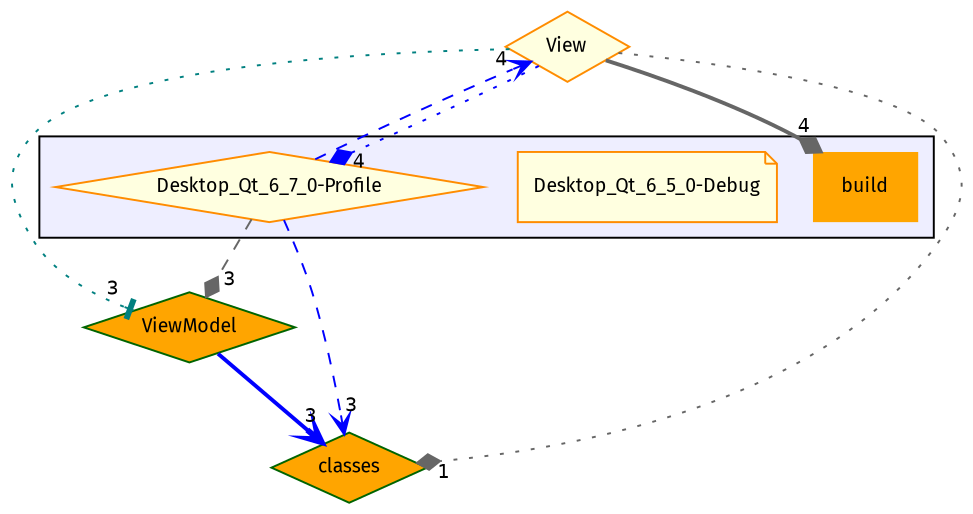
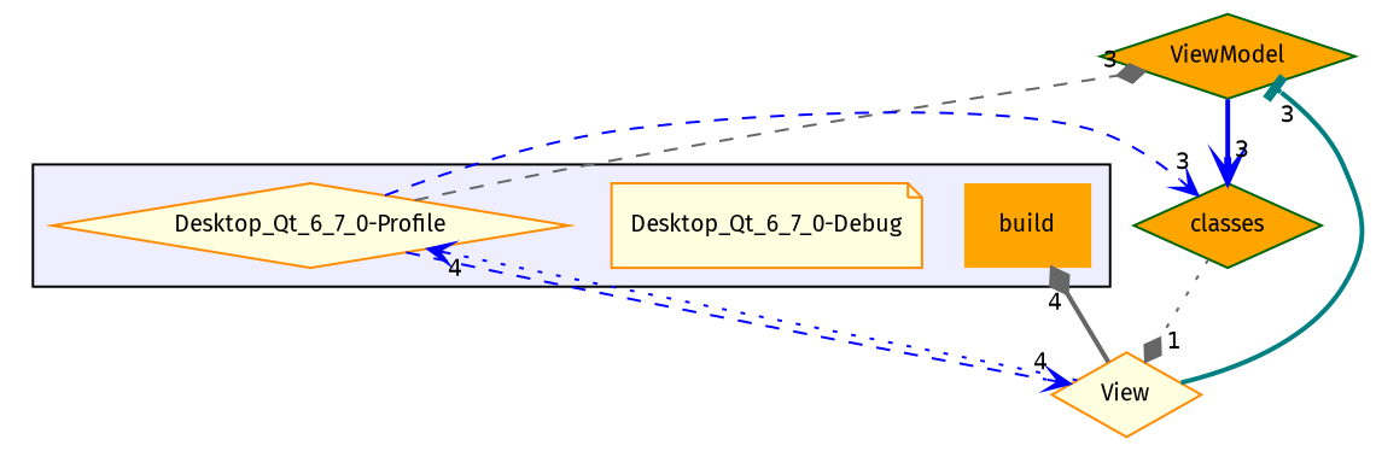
  digraph {
    compound=true
    fontname="Fira Sans"
    node [color=darkorange fillcolor=orange fontname="Fira Sans" fontsize=10 shape=diamond style=filled]
    edge [arrowhead=vee color=blue fontname="Fira Sans" headlabel=3 labeldistance=1.5 labelfontname=Helvetica labelfontsize=10 style=dashed]
    n1 [label=build shape=plaintext]
-   n2 [fillcolor=lightyellow label="Desktop_Qt_6_5_0-Debug" shape=note]
+   n2 [fillcolor=lightyellow label="Desktop_Qt_6_7_0-Debug" shape=note]
    n3 [fillcolor=lightyellow label="Desktop_Qt_6_7_0-Profile"]
    n4 [color=darkgreen label=ViewModel]
    n5 [color=darkgreen label=classes]
    n6 [fillcolor=lightyellow label=View]
    subgraph cluster_1 {
      bgcolor="#eeeeff"
      pencolor=black
      n1
      n2
      n3
    }
    n3 -> n4 [arrowhead=diamond color=gray40]
    n3 -> n5
    n3 -> n6 [headlabel=4]
    n4 -> n5 [style=bold]
    n6 -> n1 [arrowhead=diamond color=gray40 headlabel=4 style=bold]
-   n6 -> n3 [arrowhead=diamond headlabel=4 style=dotted]
-   n6 -> n4 [arrowhead=tee color=teal style=dotted]
-   n6 -> n5 [arrowhead=diamond color=gray40 headlabel=1 style=dotted]
+   n6 -> n3 [headlabel=4 style=dotted]
+   n6 -> n4 [arrowhead=tee color=teal style=bold]
+   n5 -> n6 [arrowhead=diamond color=gray40 headlabel=1 style=dotted]
  }
